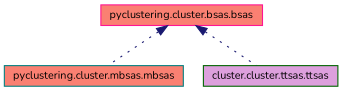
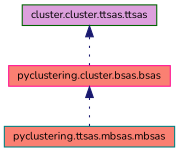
  digraph {
    fontname=Nunito
    node [fillcolor=salmon fontname=Nunito fontsize=10 shape=record style=filled]
    edge [color=midnightblue dir=back fontname=Nunito fontsize=10 labelfontname=Helvetica labelfontsize=10 style=dotted]
    n1 [color=deeppink fontcolor=black height=0.2 label="pyclustering.cluster.bsas.bsas" width=0.4]
-   n2 [color=teal height=0.2 label="pyclustering.cluster.mbsas.mbsas" width=0.4]
+   n2 [color=teal height=0.2 label="pyclustering.ttsas.mbsas.mbsas" width=0.4]
    n3 [color=darkgreen fillcolor=plum height=0.2 label="cluster.cluster.ttsas.ttsas" width=0.4]
    n1 -> n2
-   n1 -> n3
+   n3 -> n1
  }
